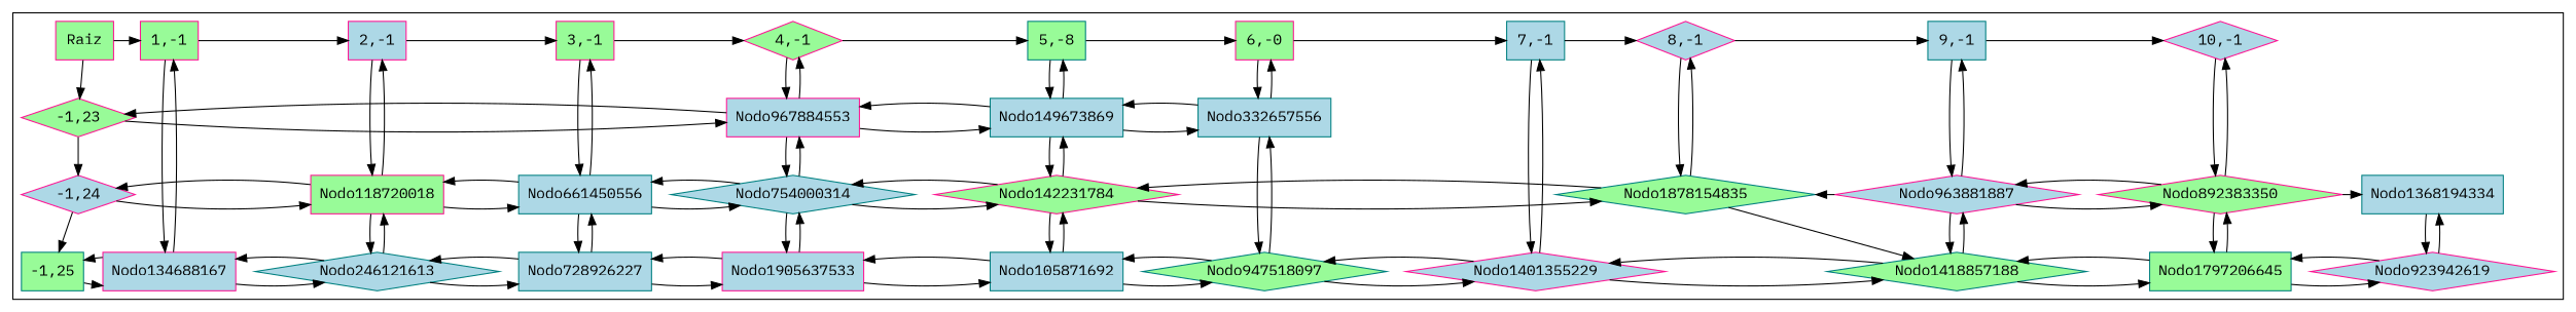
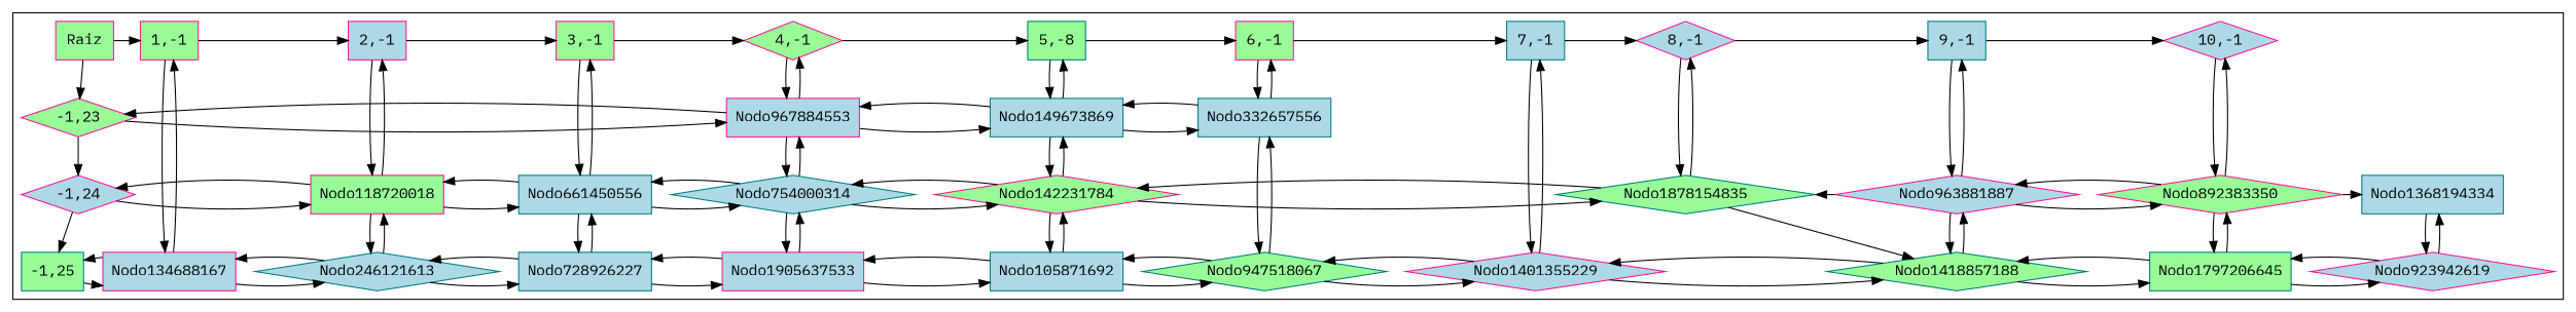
  digraph {
    fontname="IBM Plex Mono"
    node [color=deeppink fillcolor=lightblue fontname="IBM Plex Mono" shape=box style=filled group=6]
    edge [fontname="IBM Plex Mono"]
    n1 [fillcolor=palegreen label=Raiz group=""]
    n2 [fillcolor=palegreen group=3 label="1,-1"]
    n3 [group=4 label="2,-1"]
    n4 [fillcolor=palegreen group=5 label="3,-1"]
    n5 [fillcolor=palegreen label="4,-1" shape=diamond]
    n6 [color=teal fillcolor=palegreen group=7 label="5,-8"]
-   n7 [fillcolor=palegreen group=8 label="6,-0"]
+   n7 [fillcolor=palegreen group=8 label="6,-1"]
    n8 [color=teal group=9 label="7,-1"]
    n9 [group=10 label="8,-1" shape=diamond]
    n10 [color=teal group=11 label="9,-1"]
    n11 [group=12 label="10,-1" shape=diamond]
    n12 [fillcolor=palegreen group=1 label="-1,23" shape=diamond]
    Nodo967884553
    Nodo149673869 [color=teal group=7]
    Nodo332657556 [color=teal group=8]
    n16 [group=1 label="-1,24" shape=diamond]
    Nodo118720018 [fillcolor=palegreen group=4]
    Nodo661450556 [color=teal group=5]
    Nodo754000314 [color=teal shape=diamond]
    Nodo142231784 [fillcolor=palegreen group=7 shape=diamond]
    Nodo1878154835 [color=teal fillcolor=palegreen group=10 shape=diamond]
    Nodo963881887 [group=11 shape=diamond]
    Nodo892383350 [fillcolor=palegreen group=12 shape=diamond]
    Nodo1368194334 [color=teal group=13]
    n25 [color=teal fillcolor=palegreen group=1 label="-1,25"]
    Nodo134688167 [group=3]
    Nodo246121613 [color=teal group=4 shape=diamond]
    Nodo728926227 [color=teal group=5]
    Nodo1905637533
    Nodo105871692 [color=teal group=7]
-   Nodo947518097 [color=teal fillcolor=palegreen group=8 shape=diamond]
+   Nodo947518097 [color=teal fillcolor=palegreen group=8 shape=diamond label=Nodo947518067]
    Nodo1401355229 [group=9 shape=diamond]
    Nodo1418857188 [color=teal fillcolor=palegreen group=11 shape=diamond]
    Nodo1797206645 [color=teal fillcolor=palegreen group=12]
    Nodo923942619 [group=13 shape=diamond]
    subgraph cluster_1 {
      subgraph sub_2 {
        rank=same
        n1
        n2
        n3
        n4
        n5
        n6
        n7
        n8
        n9
        n10
        n11
      }
      subgraph sub_3 {
        rank=same
      }
      subgraph sub_4 {
        rank=same
        n12
        Nodo967884553
        Nodo149673869
        Nodo332657556
      }
      subgraph sub_5 {
        rank=same
        n16
        Nodo118720018
        Nodo661450556
        Nodo754000314
        Nodo142231784
        Nodo1878154835
        Nodo963881887
        Nodo892383350
        Nodo1368194334
      }
      subgraph sub_6 {
        rank=same
        n25
        Nodo134688167
        Nodo246121613
        Nodo728926227
        Nodo1905637533
        Nodo105871692
        Nodo947518097
        Nodo1401355229
        Nodo1418857188
        Nodo1797206645
        Nodo923942619
      }
    }
    n1 -> n2
    n1 -> n12
    n2 -> n3
    n2 -> Nodo134688167
    n2 -> Nodo134688167 [dir=back]
    n3 -> n4
    n3 -> Nodo118720018
    n3 -> Nodo118720018 [dir=back]
    n4 -> n5
    n4 -> Nodo661450556
    n4 -> Nodo661450556 [dir=back]
    n5 -> n6
    n5 -> Nodo967884553
    n5 -> Nodo967884553 [dir=back]
    n6 -> n7
    n6 -> Nodo149673869
    n6 -> Nodo149673869 [dir=back]
    n7 -> n8
    n7 -> Nodo332657556
    n7 -> Nodo332657556 [dir=back]
    n8 -> n9
    n8 -> Nodo1401355229
    n8 -> Nodo1401355229 [dir=back]
    n9 -> n10
    n9 -> Nodo1878154835
    n9 -> Nodo1878154835 [dir=back]
    n10 -> n11
    n10 -> Nodo963881887
    n10 -> Nodo963881887 [dir=back]
    n11 -> Nodo892383350
    n11 -> Nodo892383350 [dir=back]
    n12 -> Nodo967884553
    n12 -> Nodo967884553 [dir=back]
    n12 -> n16
    Nodo967884553 -> Nodo149673869
    Nodo967884553 -> Nodo149673869 [dir=back]
    Nodo967884553 -> Nodo754000314
    Nodo967884553 -> Nodo754000314 [dir=back]
    Nodo149673869 -> Nodo332657556
    Nodo149673869 -> Nodo332657556 [dir=back]
    Nodo149673869 -> Nodo142231784
    Nodo149673869 -> Nodo142231784 [dir=back]
    Nodo332657556 -> Nodo947518097
    Nodo332657556 -> Nodo947518097 [dir=back]
    n16 -> Nodo118720018
    n16 -> Nodo118720018 [dir=back]
    n16 -> n25
    Nodo118720018 -> Nodo661450556
    Nodo118720018 -> Nodo661450556 [dir=back]
    Nodo118720018 -> Nodo246121613
    Nodo118720018 -> Nodo246121613 [dir=back]
    Nodo661450556 -> Nodo754000314
    Nodo661450556 -> Nodo754000314 [dir=back]
    Nodo661450556 -> Nodo728926227
    Nodo661450556 -> Nodo728926227 [dir=back]
    Nodo754000314 -> Nodo142231784
    Nodo754000314 -> Nodo142231784 [dir=back]
    Nodo754000314 -> Nodo1905637533
    Nodo754000314 -> Nodo1905637533 [dir=back]
    Nodo142231784 -> Nodo1878154835
    Nodo142231784 -> Nodo1878154835 [dir=back]
    Nodo142231784 -> Nodo105871692
    Nodo142231784 -> Nodo105871692 [dir=back]
    Nodo1878154835 -> Nodo963881887 [dir=back]
    Nodo1878154835 -> Nodo1418857188
    Nodo963881887 -> Nodo892383350
    Nodo963881887 -> Nodo892383350 [dir=back]
    Nodo963881887 -> Nodo1418857188
    Nodo963881887 -> Nodo1418857188 [dir=back]
    Nodo892383350 -> Nodo1368194334
    Nodo892383350 -> Nodo1797206645
    Nodo892383350 -> Nodo1797206645 [dir=back]
    Nodo1368194334 -> Nodo923942619
    Nodo1368194334 -> Nodo923942619 [dir=back]
    n25 -> Nodo134688167
    n25 -> Nodo134688167 [dir=back]
    Nodo134688167 -> Nodo246121613
    Nodo134688167 -> Nodo246121613 [dir=back]
    Nodo246121613 -> Nodo728926227
    Nodo246121613 -> Nodo728926227 [dir=back]
    Nodo728926227 -> Nodo1905637533
    Nodo728926227 -> Nodo1905637533 [dir=back]
    Nodo1905637533 -> Nodo105871692
    Nodo1905637533 -> Nodo105871692 [dir=back]
    Nodo105871692 -> Nodo947518097
    Nodo105871692 -> Nodo947518097 [dir=back]
    Nodo947518097 -> Nodo1401355229
    Nodo947518097 -> Nodo1401355229 [dir=back]
    Nodo1401355229 -> Nodo1418857188
    Nodo1401355229 -> Nodo1418857188 [dir=back]
    Nodo1418857188 -> Nodo1797206645
    Nodo1418857188 -> Nodo1797206645 [dir=back]
    Nodo1797206645 -> Nodo923942619
    Nodo1797206645 -> Nodo923942619 [dir=back]
  }
